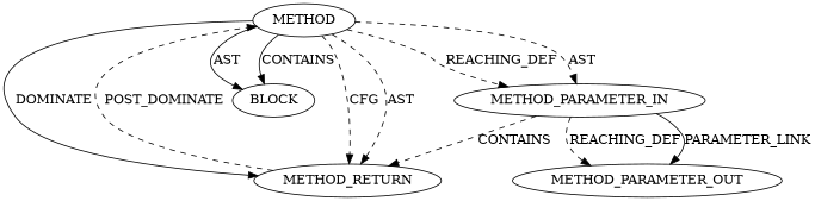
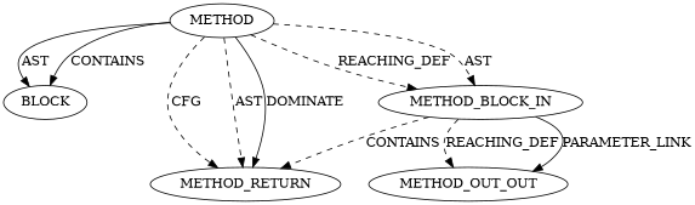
  digraph {
    node [CODE=device_spinlock ORDER=2 TYPE_FULL_NAME=ANY COLUMN_NUMBER=8 EVALUATION_STRATEGY=BY_VALUE LINE_NUMBER=44]
    edge [style=dashed]
    n1 [ARGUMENT_INDEX=-1 CODE="<empty>" TYPE_FULL_NAME="<empty>" label=BLOCK COLUMN_NUMBER="" EVALUATION_STRATEGY="" LINE_NUMBER=""]
    n2 [CODE=RET ORDER=3 TYPE_FULL_NAME=static label=METHOD_RETURN]
    n3 [AST_PARENT_FULL_NAME="tls_toe.c:<global>" AST_PARENT_TYPE=TYPE_DECL CODE="static DEFINE_SPINLOCK(device_spinlock);" COLUMN_NUMBER_END=39 FILENAME="tls_toe.c" FULL_NAME=DEFINE_SPINLOCK IS_EXTERNAL=false LINE_NUMBER_END=44 NAME=DEFINE_SPINLOCK SIGNATURE="static DEFINE_SPINLOCK (ANY)" label=METHOD TYPE_FULL_NAME="" EVALUATION_STRATEGY=""]
-   n4 [COLUMN_NUMBER=24 INDEX=1 IS_VARIADIC=false NAME=device_spinlock ORDER=1 label=METHOD_PARAMETER_IN]
-   n5 [COLUMN_NUMBER=24 INDEX=1 IS_VARIADIC=false NAME=device_spinlock ORDER=1 label=METHOD_PARAMETER_OUT]
-   n2 -> n3 [label=POST_DOMINATE]
+   n4 [COLUMN_NUMBER=24 INDEX=1 IS_VARIADIC=false NAME=device_spinlock ORDER=1 label=METHOD_BLOCK_IN]
+   n5 [COLUMN_NUMBER=24 INDEX=1 IS_VARIADIC=false NAME=device_spinlock ORDER=1 label=METHOD_OUT_OUT]
    n3 -> n1 [label=AST style=solid]
    n3 -> n1 [label=CONTAINS style=solid]
    n3 -> n2 [label=CFG]
    n3 -> n2 [label=AST]
    n3 -> n2 [label=DOMINATE style=solid]
    n3 -> n4 [label=REACHING_DEF]
    n3 -> n4 [label=AST]
    n4 -> n2 [VARIABLE=device_spinlock label=CONTAINS]
    n4 -> n5 [VARIABLE=device_spinlock label=REACHING_DEF]
    n4 -> n5 [label=PARAMETER_LINK style=solid]
  }
